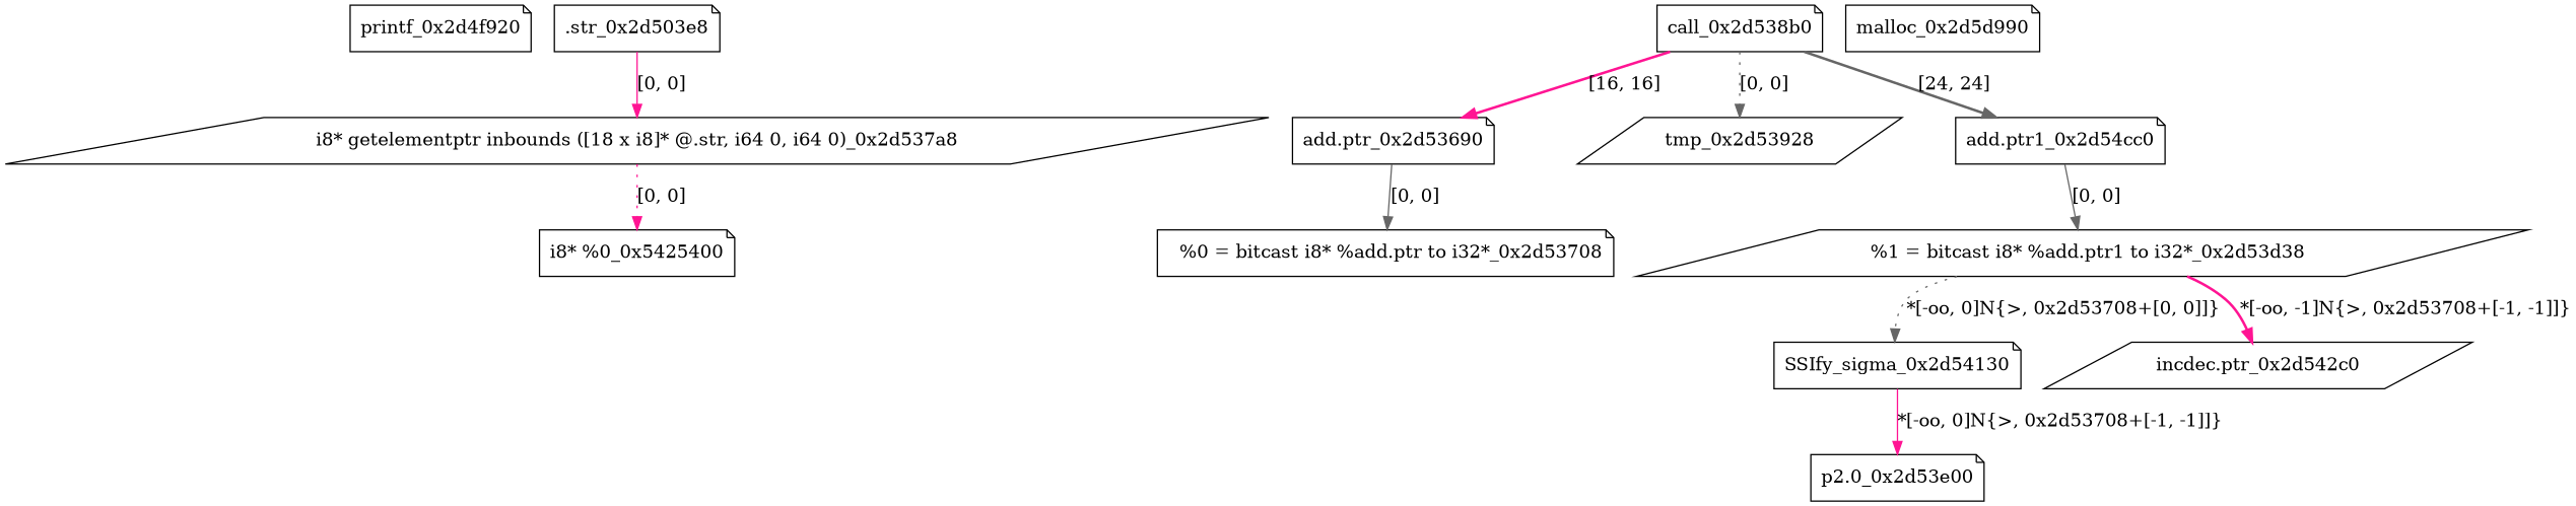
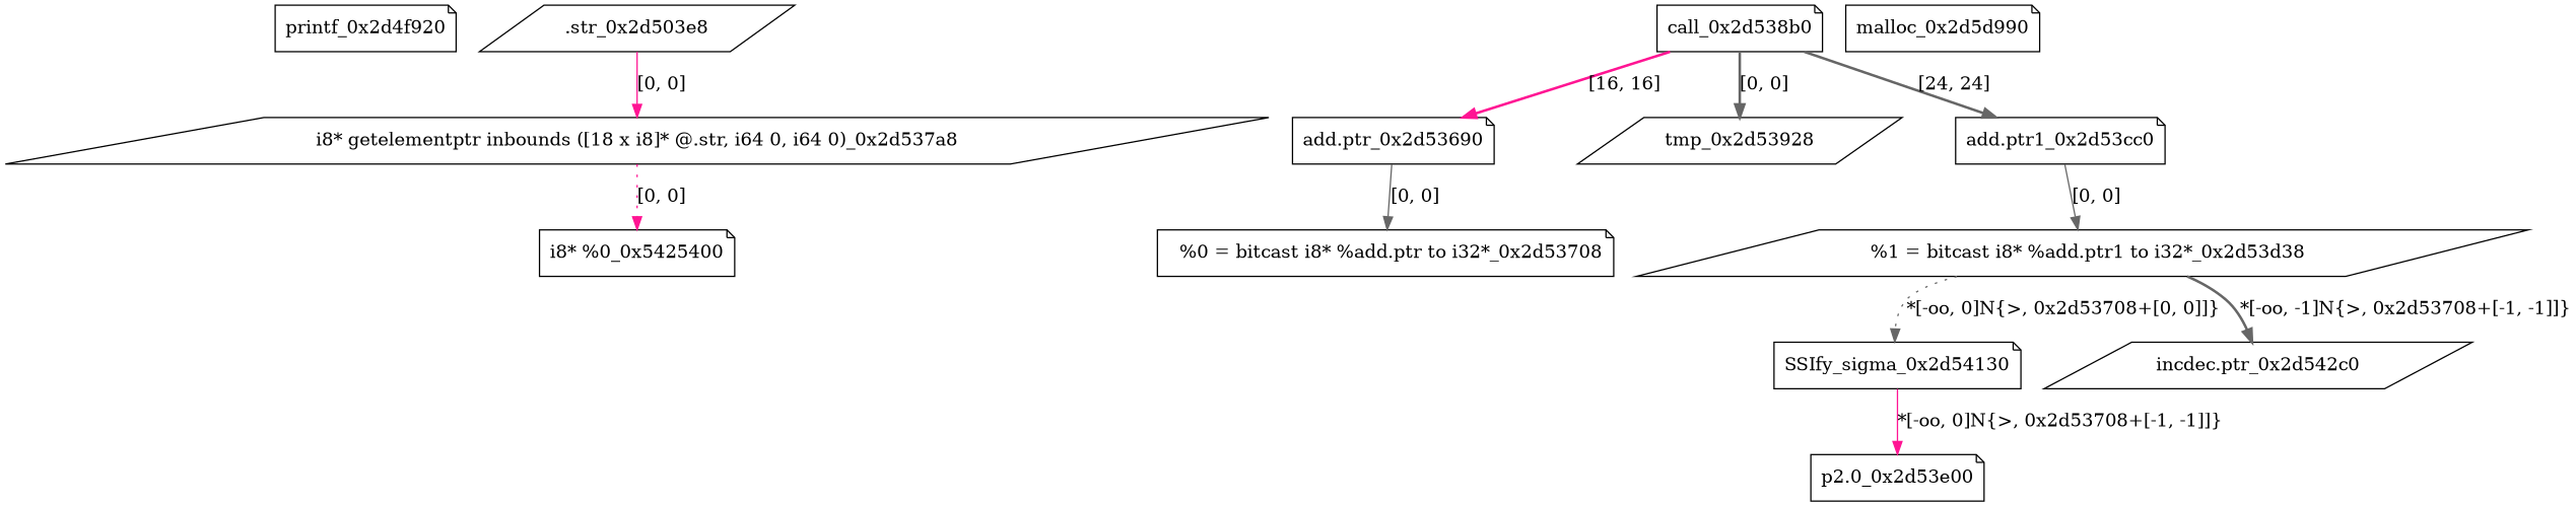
  digraph {
    node [shape=note]
    edge [color=gray40 style=solid]
    printf_0x2d4f920
-   ".str_0x2d503e8"
+   ".str_0x2d503e8" [shape=parallelogram]
    "i8* getelementptr inbounds ([18 x i8]* @.str, i64 0, i64 0)_0x2d537a8" [shape=parallelogram]
    "i8* %0_0x5425400"
    "add.ptr_0x2d53690"
    "  %0 = bitcast i8* %add.ptr to i32*_0x2d53708"
    call_0x2d538b0
    tmp_0x2d53928 [shape=parallelogram]
-   "add.ptr1_0x2d53cc0" [label="add.ptr1_0x2d54cc0"]
+   "add.ptr1_0x2d53cc0"
    "  %1 = bitcast i8* %add.ptr1 to i32*_0x2d53d38" [shape=parallelogram]
    SSIfy_sigma_0x2d54130
    "incdec.ptr_0x2d542c0" [shape=parallelogram]
    "p2.0_0x2d53e00"
    malloc_0x2d5d990
    ".str_0x2d503e8" -> "i8* getelementptr inbounds ([18 x i8]* @.str, i64 0, i64 0)_0x2d537a8" [color=deeppink label="[0, 0]"]
    "i8* getelementptr inbounds ([18 x i8]* @.str, i64 0, i64 0)_0x2d537a8" -> "i8* %0_0x5425400" [color=deeppink label="[0, 0]" style=dotted]
    "add.ptr_0x2d53690" -> "  %0 = bitcast i8* %add.ptr to i32*_0x2d53708" [label="[0, 0]"]
    call_0x2d538b0 -> "add.ptr_0x2d53690" [color=deeppink label="[16, 16]" style=bold]
-   call_0x2d538b0 -> tmp_0x2d53928 [label="[0, 0]" style=dotted]
+   call_0x2d538b0 -> tmp_0x2d53928 [label="[0, 0]" style=bold]
    call_0x2d538b0 -> "add.ptr1_0x2d53cc0" [label="[24, 24]" style=bold]
    "add.ptr1_0x2d53cc0" -> "  %1 = bitcast i8* %add.ptr1 to i32*_0x2d53d38" [label="[0, 0]"]
    "  %1 = bitcast i8* %add.ptr1 to i32*_0x2d53d38" -> SSIfy_sigma_0x2d54130 [label="*[-oo, 0]N{>, 0x2d53708+[0, 0]]}" style=dotted]
-   "  %1 = bitcast i8* %add.ptr1 to i32*_0x2d53d38" -> "incdec.ptr_0x2d542c0" [color=deeppink label="*[-oo, -1]N{>, 0x2d53708+[-1, -1]]}" style=bold]
+   "  %1 = bitcast i8* %add.ptr1 to i32*_0x2d53d38" -> "incdec.ptr_0x2d542c0" [label="*[-oo, -1]N{>, 0x2d53708+[-1, -1]]}" style=bold]
    SSIfy_sigma_0x2d54130 -> "p2.0_0x2d53e00" [color=deeppink label="*[-oo, 0]N{>, 0x2d53708+[-1, -1]]}"]
  }
